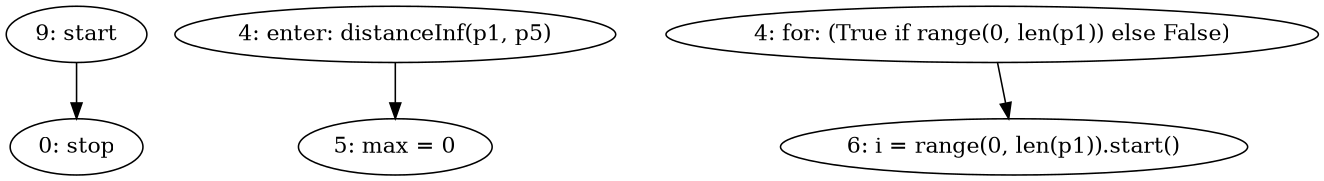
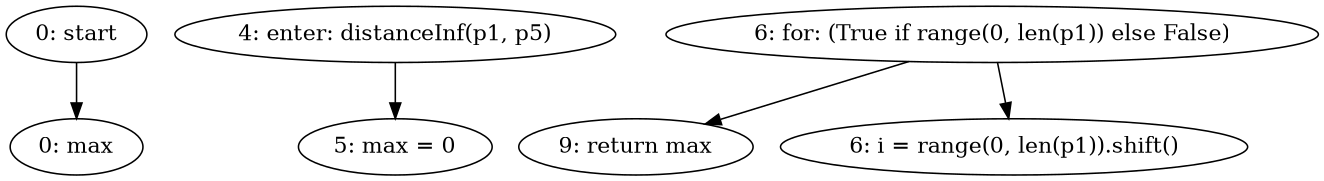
  strict digraph {
-   n1 [label="9: start"]
-   n2 [label="0: stop"]
+   n1 [label="0: start"]
+   n2 [label="0: max"]
    n3 [label="4: enter: distanceInf(p1, p5)"]
    n4 [label="5: max = 0"]
-   n5 [label="4: for: (True if range(0, len(p1)) else False)"]
-   n7 [label="6: i = range(0, len(p1)).start()"]
+   n5 [label="6: for: (True if range(0, len(p1)) else False)"]
+   n6 [label="9: return max"]
+   n7 [label="6: i = range(0, len(p1)).shift()"]
    n1 -> n2
    n3 -> n4
+   n5 -> n6
    n5 -> n7
  }
